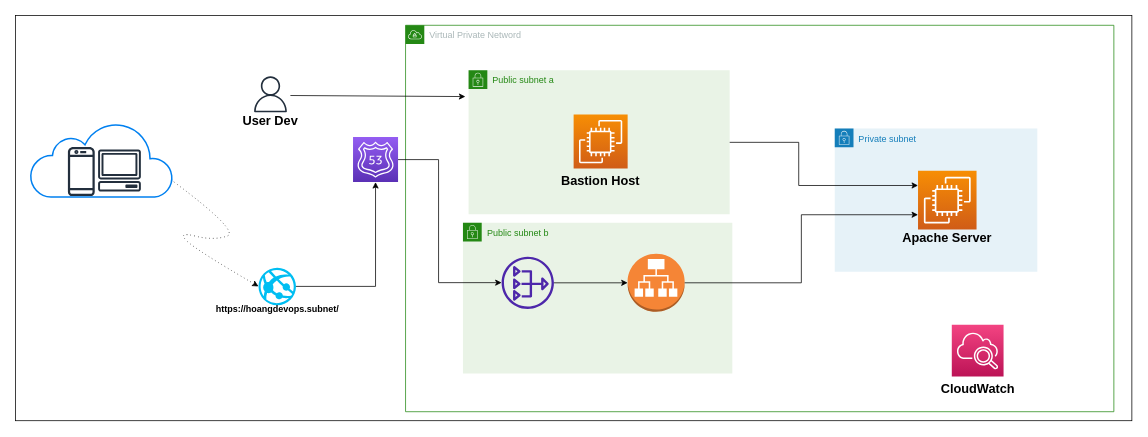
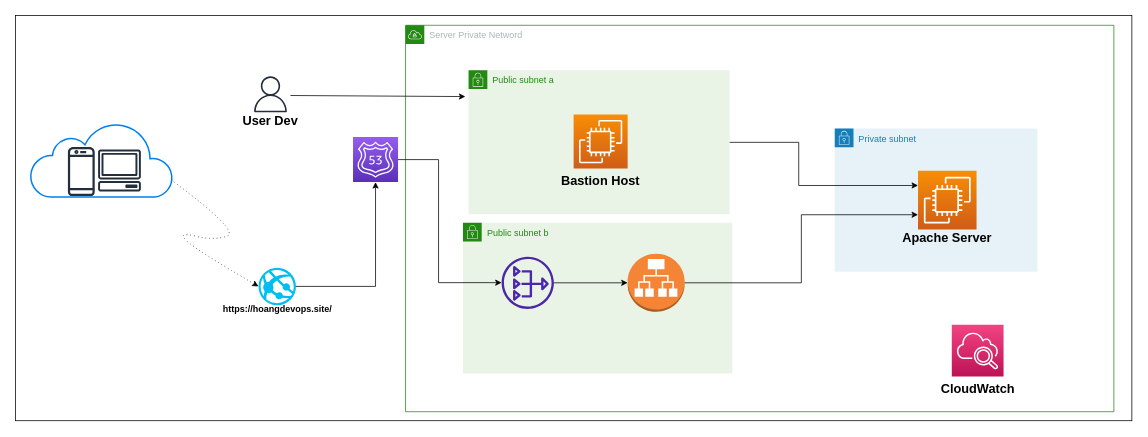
  <mxCell id="0" />
  <mxCell id="1" parent="0" />
  <mxCell id="2" value="" style="rounded=0;whiteSpace=wrap;html=1;" parent="1" vertex="1"><mxGeometry x="20" y="20" width="1488" height="540" as="geometry" /></mxCell>
  <mxCell id="3" value="" style="outlineConnect=0;fontColor=#232F3E;gradientColor=#945DF2;gradientDirection=north;fillColor=#5A30B5;strokeColor=#ffffff;dashed=0;verticalLabelPosition=bottom;verticalAlign=top;align=center;html=1;fontSize=12;fontStyle=0;aspect=fixed;shape=mxgraph.aws4.resourceIcon;resIcon=mxgraph.aws4.route_53;" parent="1" vertex="1"><mxGeometry x="470" y="182" width="60" height="60" as="geometry" /></mxCell>
  <mxCell id="4" value="Private subnet" style="points=[[0,0],[0.25,0],[0.5,0],[0.75,0],[1,0],[1,0.25],[1,0.5],[1,0.75],[1,1],[0.75,1],[0.5,1],[0.25,1],[0,1],[0,0.75],[0,0.5],[0,0.25]];outlineConnect=0;gradientColor=none;html=1;whiteSpace=wrap;fontSize=12;fontStyle=0;container=1;pointerEvents=0;collapsible=0;recursiveResize=0;shape=mxgraph.aws4.group;grIcon=mxgraph.aws4.group_security_group;grStroke=0;strokeColor=#147EBA;fillColor=#E6F2F8;verticalAlign=top;align=left;spacingLeft=30;fontColor=#147EBA;dashed=0;" parent="1" vertex="1"><mxGeometry x="1112" y="170.5" width="270" height="191" as="geometry" /></mxCell>
  <mxCell id="5" value="" style="sketch=0;points=[[0,0,0],[0.25,0,0],[0.5,0,0],[0.75,0,0],[1,0,0],[0,1,0],[0.25,1,0],[0.5,1,0],[0.75,1,0],[1,1,0],[0,0.25,0],[0,0.5,0],[0,0.75,0],[1,0.25,0],[1,0.5,0],[1,0.75,0]];outlineConnect=0;fontColor=#232F3E;gradientColor=#F78E04;gradientDirection=north;fillColor=#D05C17;strokeColor=#ffffff;dashed=0;verticalLabelPosition=bottom;verticalAlign=top;align=center;html=1;fontSize=12;fontStyle=0;aspect=fixed;shape=mxgraph.aws4.resourceIcon;resIcon=mxgraph.aws4.ec2;" parent="4" vertex="1"><mxGeometry x="111" y="56.5" width="78" height="78" as="geometry" /></mxCell>
  <mxCell id="6" style="edgeStyle=orthogonalEdgeStyle;rounded=0;orthogonalLoop=1;jettySize=auto;html=1;" parent="1" source="7" target="3" edge="1"><mxGeometry relative="1" as="geometry" /></mxCell>
  <mxCell id="7" value="" style="verticalLabelPosition=bottom;html=1;verticalAlign=top;align=center;strokeColor=none;fillColor=#00BEF2;shape=mxgraph.azure.azure_website;pointerEvents=1;" parent="1" vertex="1"><mxGeometry x="344" y="356" width="50" height="50" as="geometry" /></mxCell>
  <mxCell id="8" value="" style="html=1;verticalLabelPosition=bottom;align=center;labelBackgroundColor=#ffffff;verticalAlign=top;strokeWidth=2;strokeColor=#0080F0;shadow=0;dashed=0;shape=mxgraph.ios7.icons.cloud;" parent="1" vertex="1"><mxGeometry x="40" y="162.5" width="190" height="99.5" as="geometry" /></mxCell>
  <mxCell id="9" value="" style="sketch=0;outlineConnect=0;fontColor=#232F3E;gradientColor=none;fillColor=#232F3D;strokeColor=none;dashed=0;verticalLabelPosition=bottom;verticalAlign=top;align=center;html=1;fontSize=12;fontStyle=0;aspect=fixed;pointerEvents=1;shape=mxgraph.aws4.client;" parent="1" vertex="1"><mxGeometry x="130" y="198.5" width="57.47" height="56" as="geometry" /></mxCell>
  <mxCell id="10" value="" style="sketch=0;outlineConnect=0;fontColor=#232F3E;gradientColor=none;fillColor=#232F3D;strokeColor=none;dashed=0;verticalLabelPosition=bottom;verticalAlign=top;align=center;html=1;fontSize=12;fontStyle=0;aspect=fixed;pointerEvents=1;shape=mxgraph.aws4.mobile_client;" parent="1" vertex="1"><mxGeometry x="90" y="194" width="35.74" height="68" as="geometry" /></mxCell>
- <mxCell id="11" value="&lt;b&gt;https://hoangdevops.subnet/&lt;/b&gt;" style="text;strokeColor=none;align=center;fillColor=none;html=1;verticalAlign=middle;whiteSpace=wrap;rounded=0;" parent="1" vertex="1"><mxGeometry x="276.5" y="392" width="185" height="39.5" as="geometry" /></mxCell>
- <mxCell id="12" value="Virtual Private Netword" style="points=[[0,0],[0.25,0],[0.5,0],[0.75,0],[1,0],[1,0.25],[1,0.5],[1,0.75],[1,1],[0.75,1],[0.5,1],[0.25,1],[0,1],[0,0.75],[0,0.5],[0,0.25]];outlineConnect=0;gradientColor=none;html=1;whiteSpace=wrap;fontSize=12;fontStyle=0;container=1;pointerEvents=0;collapsible=0;recursiveResize=0;shape=mxgraph.aws4.group;grIcon=mxgraph.aws4.group_vpc;strokeColor=#248814;fillColor=none;verticalAlign=top;align=left;spacingLeft=30;fontColor=#AAB7B8;dashed=0;" parent="1" vertex="1"><mxGeometry x="540" y="33" width="944" height="515" as="geometry" /></mxCell>
+ <mxCell id="11" value="&lt;b&gt;https://hoangdevops.site/&lt;/b&gt;" style="text;strokeColor=none;align=center;fillColor=none;html=1;verticalAlign=middle;whiteSpace=wrap;rounded=0;" parent="1" vertex="1"><mxGeometry x="276.5" y="392" width="185" height="39.5" as="geometry" /></mxCell>
+ <mxCell id="12" value="Server Private Netword" style="points=[[0,0],[0.25,0],[0.5,0],[0.75,0],[1,0],[1,0.25],[1,0.5],[1,0.75],[1,1],[0.75,1],[0.5,1],[0.25,1],[0,1],[0,0.75],[0,0.5],[0,0.25]];outlineConnect=0;gradientColor=none;html=1;whiteSpace=wrap;fontSize=12;fontStyle=0;container=1;pointerEvents=0;collapsible=0;recursiveResize=0;shape=mxgraph.aws4.group;grIcon=mxgraph.aws4.group_vpc;strokeColor=#248814;fillColor=none;verticalAlign=top;align=left;spacingLeft=30;fontColor=#AAB7B8;dashed=0;" parent="1" vertex="1"><mxGeometry x="540" y="33" width="944" height="515" as="geometry" /></mxCell>
  <mxCell id="13" value="&lt;b&gt;&lt;span style=&quot;font-size: 17px;&quot;&gt;Apache Server&lt;/span&gt;&lt;br&gt;&lt;/b&gt;" style="text;strokeColor=none;align=center;fillColor=none;html=1;verticalAlign=middle;whiteSpace=wrap;rounded=0;" parent="12" vertex="1"><mxGeometry x="656" y="263" width="132" height="41.5" as="geometry" /></mxCell>
  <mxCell id="14" value="Public subnet a" style="points=[[0,0],[0.25,0],[0.5,0],[0.75,0],[1,0],[1,0.25],[1,0.5],[1,0.75],[1,1],[0.75,1],[0.5,1],[0.25,1],[0,1],[0,0.75],[0,0.5],[0,0.25]];outlineConnect=0;gradientColor=none;html=1;whiteSpace=wrap;fontSize=12;fontStyle=0;container=1;pointerEvents=0;collapsible=0;recursiveResize=0;shape=mxgraph.aws4.group;grIcon=mxgraph.aws4.group_security_group;grStroke=0;strokeColor=#248814;fillColor=#E9F3E6;verticalAlign=top;align=left;spacingLeft=30;fontColor=#248814;dashed=0;" parent="12" vertex="1"><mxGeometry x="84" y="60" width="348" height="192" as="geometry" /></mxCell>
  <mxCell id="15" value="" style="sketch=0;points=[[0,0,0],[0.25,0,0],[0.5,0,0],[0.75,0,0],[1,0,0],[0,1,0],[0.25,1,0],[0.5,1,0],[0.75,1,0],[1,1,0],[0,0.25,0],[0,0.5,0],[0,0.75,0],[1,0.25,0],[1,0.5,0],[1,0.75,0]];outlineConnect=0;fontColor=#232F3E;gradientColor=#F78E04;gradientDirection=north;fillColor=#D05C17;strokeColor=#ffffff;dashed=0;verticalLabelPosition=bottom;verticalAlign=top;align=center;html=1;fontSize=12;fontStyle=0;aspect=fixed;shape=mxgraph.aws4.resourceIcon;resIcon=mxgraph.aws4.ec2;" parent="12" vertex="1"><mxGeometry x="224" y="119" width="72" height="72" as="geometry" /></mxCell>
  <mxCell id="16" value="Public subnet b" style="points=[[0,0],[0.25,0],[0.5,0],[0.75,0],[1,0],[1,0.25],[1,0.5],[1,0.75],[1,1],[0.75,1],[0.5,1],[0.25,1],[0,1],[0,0.75],[0,0.5],[0,0.25]];outlineConnect=0;gradientColor=none;html=1;whiteSpace=wrap;fontSize=12;fontStyle=0;container=1;pointerEvents=0;collapsible=0;recursiveResize=0;shape=mxgraph.aws4.group;grIcon=mxgraph.aws4.group_security_group;grStroke=0;strokeColor=#248814;fillColor=#E9F3E6;verticalAlign=top;align=left;spacingLeft=30;fontColor=#248814;dashed=0;" parent="12" vertex="1"><mxGeometry x="76.5" y="263" width="359" height="201" as="geometry" /></mxCell>
  <mxCell id="17" value="" style="outlineConnect=0;dashed=0;verticalLabelPosition=bottom;verticalAlign=top;align=center;html=1;shape=mxgraph.aws3.application_load_balancer;fillColor=#F58536;gradientColor=none;" parent="12" vertex="1"><mxGeometry x="296" y="304.5" width="76" height="77.44" as="geometry" /></mxCell>
  <mxCell id="18" value="" style="sketch=0;outlineConnect=0;fontColor=#232F3E;gradientColor=none;fillColor=#4D27AA;strokeColor=none;dashed=0;verticalLabelPosition=bottom;verticalAlign=top;align=center;html=1;fontSize=12;fontStyle=0;aspect=fixed;pointerEvents=1;shape=mxgraph.aws4.nat_gateway;" parent="12" vertex="1"><mxGeometry x="128" y="308.34" width="69.75" height="69.75" as="geometry" /></mxCell>
  <mxCell id="19" style="edgeStyle=orthogonalEdgeStyle;rounded=0;orthogonalLoop=1;jettySize=auto;html=1;entryX=0;entryY=0.5;entryDx=0;entryDy=0;entryPerimeter=0;" parent="12" source="18" target="17" edge="1"><mxGeometry relative="1" as="geometry" /></mxCell>
  <mxCell id="20" value="&lt;b&gt;&lt;font style=&quot;font-size: 17px;&quot;&gt;CloudWatch&lt;/font&gt;&lt;br&gt;&lt;/b&gt;" style="text;strokeColor=none;align=center;fillColor=none;html=1;verticalAlign=middle;whiteSpace=wrap;rounded=0;" parent="12" vertex="1"><mxGeometry x="696.5" y="464" width="132" height="41.5" as="geometry" /></mxCell>
  <mxCell id="21" value="" style="sketch=0;points=[[0,0,0],[0.25,0,0],[0.5,0,0],[0.75,0,0],[1,0,0],[0,1,0],[0.25,1,0],[0.5,1,0],[0.75,1,0],[1,1,0],[0,0.25,0],[0,0.5,0],[0,0.75,0],[1,0.25,0],[1,0.5,0],[1,0.75,0]];points=[[0,0,0],[0.25,0,0],[0.5,0,0],[0.75,0,0],[1,0,0],[0,1,0],[0.25,1,0],[0.5,1,0],[0.75,1,0],[1,1,0],[0,0.25,0],[0,0.5,0],[0,0.75,0],[1,0.25,0],[1,0.5,0],[1,0.75,0]];outlineConnect=0;fontColor=#232F3E;gradientColor=#F34482;gradientDirection=north;fillColor=#BC1356;strokeColor=#ffffff;dashed=0;verticalLabelPosition=bottom;verticalAlign=top;align=center;html=1;fontSize=12;fontStyle=0;aspect=fixed;shape=mxgraph.aws4.resourceIcon;resIcon=mxgraph.aws4.cloudwatch_2;" vertex="1" parent="12"><mxGeometry x="728" y="399" width="69" height="69" as="geometry" /></mxCell>
  <mxCell id="22" style="edgeStyle=orthogonalEdgeStyle;rounded=0;orthogonalLoop=1;jettySize=auto;html=1;entryX=0;entryY=0.75;entryDx=0;entryDy=0;entryPerimeter=0;" parent="1" source="17" target="5" edge="1"><mxGeometry relative="1" as="geometry" /></mxCell>
  <mxCell id="23" value="&lt;b&gt;&lt;font style=&quot;font-size: 17px;&quot;&gt;Bastion Host&lt;/font&gt;&lt;br&gt;&lt;/b&gt;" style="text;strokeColor=none;align=center;fillColor=none;html=1;verticalAlign=middle;whiteSpace=wrap;rounded=0;" parent="1" vertex="1"><mxGeometry x="734" y="220.5" width="132" height="41.5" as="geometry" /></mxCell>
  <mxCell id="24" style="edgeStyle=orthogonalEdgeStyle;rounded=0;orthogonalLoop=1;jettySize=auto;html=1;" parent="1" source="3" target="18" edge="1"><mxGeometry relative="1" as="geometry"><Array as="points"><mxPoint x="584" y="212" /><mxPoint x="584" y="376" /></Array></mxGeometry></mxCell>
  <mxCell id="25" style="edgeStyle=orthogonalEdgeStyle;rounded=0;orthogonalLoop=1;jettySize=auto;html=1;entryX=0;entryY=0.25;entryDx=0;entryDy=0;entryPerimeter=0;" parent="1" source="14" target="5" edge="1"><mxGeometry relative="1" as="geometry"><Array as="points"><mxPoint x="1064" y="189" /><mxPoint x="1064" y="246" /></Array></mxGeometry></mxCell>
  <mxCell id="26" value="" style="curved=1;endArrow=classic;html=1;rounded=0;entryX=0;entryY=0.5;entryDx=0;entryDy=0;entryPerimeter=0;exitX=1.006;exitY=0.795;exitDx=0;exitDy=0;exitPerimeter=0;dashed=1;dashPattern=1 4;" parent="1" source="8" target="7" edge="1"><mxGeometry width="50" height="50" relative="1" as="geometry"><mxPoint x="248" y="334" as="sourcePoint" /><mxPoint x="298" y="284" as="targetPoint" /><Array as="points"><mxPoint x="320" y="308" /><mxPoint x="284" y="320" /><mxPoint x="236" y="308" /><mxPoint x="260" y="332" /></Array></mxGeometry></mxCell>
  <mxCell id="27" value="" style="sketch=0;outlineConnect=0;fontColor=#232F3E;gradientColor=none;fillColor=#232F3D;strokeColor=none;dashed=0;verticalLabelPosition=bottom;verticalAlign=top;align=center;html=1;fontSize=12;fontStyle=0;aspect=fixed;pointerEvents=1;shape=mxgraph.aws4.user;" parent="1" vertex="1"><mxGeometry x="336" y="101" width="48" height="48" as="geometry" /></mxCell>
  <mxCell id="28" value="&lt;b&gt;&lt;span style=&quot;font-size: 17px;&quot;&gt;User Dev&lt;/span&gt;&lt;br&gt;&lt;/b&gt;" style="text;strokeColor=none;align=center;fillColor=none;html=1;verticalAlign=middle;whiteSpace=wrap;rounded=0;" parent="1" vertex="1"><mxGeometry x="294" y="140.5" width="132" height="41.5" as="geometry" /></mxCell>
  <mxCell id="29" value="" style="endArrow=classic;html=1;rounded=0;exitX=1.108;exitY=0.533;exitDx=0;exitDy=0;exitPerimeter=0;entryX=0.403;entryY=0.2;entryDx=0;entryDy=0;entryPerimeter=0;" parent="1" source="27" target="2" edge="1"><mxGeometry width="50" height="50" relative="1" as="geometry"><mxPoint x="488" y="118" as="sourcePoint" /><mxPoint x="538" y="68" as="targetPoint" /></mxGeometry></mxCell>
